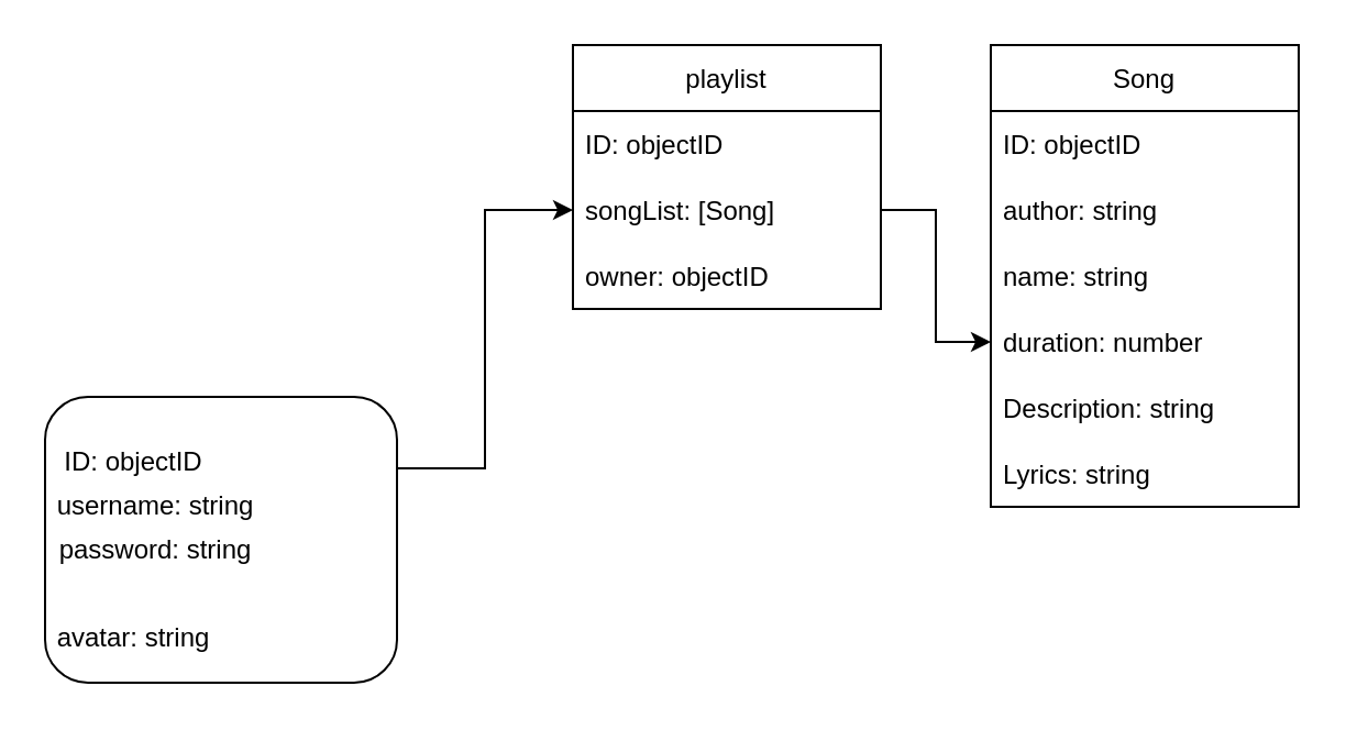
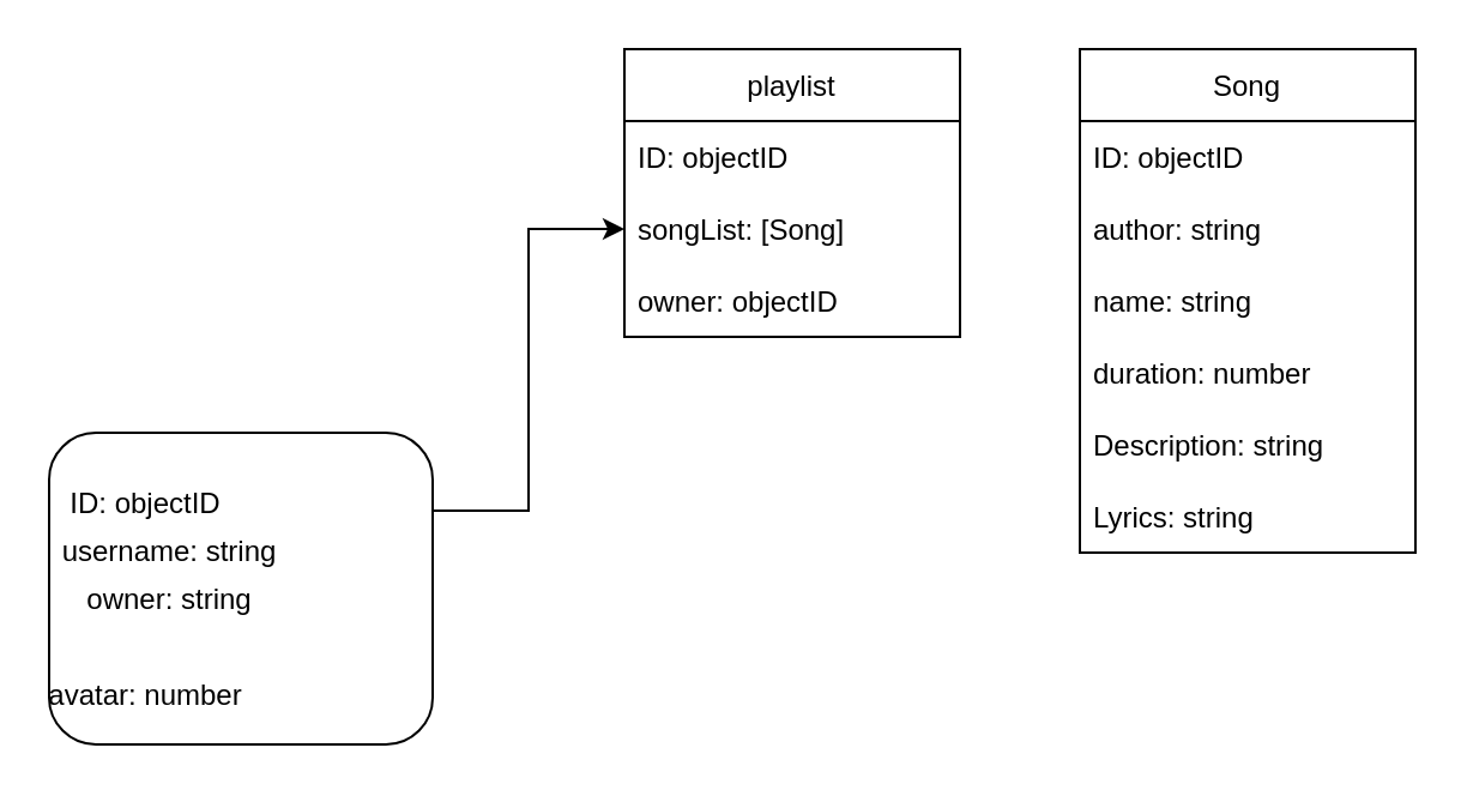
  <mxCell id="0" />
  <mxCell id="1" parent="0" />
  <mxCell id="2" style="edgeStyle=orthogonalEdgeStyle;rounded=0;orthogonalLoop=1;jettySize=auto;html=1;exitX=1;exitY=0.25;exitDx=0;exitDy=0;entryX=0;entryY=0.5;entryDx=0;entryDy=0;" edge="1" parent="1" source="3" target="10"><mxGeometry relative="1" as="geometry" /></mxCell>
  <mxCell id="3" value="" style="rounded=1;whiteSpace=wrap;html=1;" vertex="1" parent="1"><mxGeometry x="20" y="180" width="160" height="130" as="geometry" /></mxCell>
  <mxCell id="4" value="ID: objectID" style="text;html=1;align=center;verticalAlign=middle;resizable=0;points=[];autosize=1;strokeColor=none;fillColor=none;" vertex="1" parent="1"><mxGeometry x="20" y="200" width="80" height="20" as="geometry" /></mxCell>
  <mxCell id="5" value="username: string" style="text;html=1;align=center;verticalAlign=middle;resizable=0;points=[];autosize=1;strokeColor=none;fillColor=none;" vertex="1" parent="1"><mxGeometry x="20" y="220" width="100" height="20" as="geometry" /></mxCell>
- <mxCell id="6" value="password: string" style="text;html=1;align=center;verticalAlign=middle;resizable=0;points=[];autosize=1;strokeColor=none;fillColor=none;" vertex="1" parent="1"><mxGeometry x="20" y="240" width="100" height="20" as="geometry" /></mxCell>
- <mxCell id="7" value="avatar: string" style="text;html=1;align=center;verticalAlign=middle;resizable=0;points=[];autosize=1;strokeColor=none;fillColor=none;" vertex="1" parent="1"><mxGeometry x="20" y="280" width="80" height="20" as="geometry" /></mxCell>
+ <mxCell id="6" value="owner: string" style="text;html=1;align=center;verticalAlign=middle;resizable=0;points=[];autosize=1;strokeColor=none;fillColor=none;" vertex="1" parent="1"><mxGeometry x="20" y="240" width="100" height="20" as="geometry" /></mxCell>
+ <mxCell id="7" value="avatar: number" style="text;html=1;align=center;verticalAlign=middle;resizable=0;points=[];autosize=1;strokeColor=none;fillColor=none;" vertex="1" parent="1"><mxGeometry x="20" y="280" width="80" height="20" as="geometry" /></mxCell>
  <mxCell id="8" value="playlist" style="swimlane;fontStyle=0;childLayout=stackLayout;horizontal=1;startSize=30;horizontalStack=0;resizeParent=1;resizeParentMax=0;resizeLast=0;collapsible=1;marginBottom=0;" vertex="1" parent="1"><mxGeometry x="260" y="20" width="140" height="120" as="geometry" /></mxCell>
  <mxCell id="9" value="ID: objectID" style="text;strokeColor=none;fillColor=none;align=left;verticalAlign=middle;spacingLeft=4;spacingRight=4;overflow=hidden;points=[[0,0.5],[1,0.5]];portConstraint=eastwest;rotatable=0;" vertex="1" parent="8"><mxGeometry y="30" width="140" height="30" as="geometry" /></mxCell>
  <mxCell id="10" value="songList: [Song]" style="text;strokeColor=none;fillColor=none;align=left;verticalAlign=middle;spacingLeft=4;spacingRight=4;overflow=hidden;points=[[0,0.5],[1,0.5]];portConstraint=eastwest;rotatable=0;" vertex="1" parent="8"><mxGeometry y="60" width="140" height="30" as="geometry" /></mxCell>
  <mxCell id="11" value="owner: objectID" style="text;strokeColor=none;fillColor=none;align=left;verticalAlign=middle;spacingLeft=4;spacingRight=4;overflow=hidden;points=[[0,0.5],[1,0.5]];portConstraint=eastwest;rotatable=0;" vertex="1" parent="8"><mxGeometry y="90" width="140" height="30" as="geometry" /></mxCell>
  <mxCell id="12" value="Song" style="swimlane;fontStyle=0;childLayout=stackLayout;horizontal=1;startSize=30;horizontalStack=0;resizeParent=1;resizeParentMax=0;resizeLast=0;collapsible=1;marginBottom=0;" vertex="1" parent="1"><mxGeometry x="450" y="20" width="140" height="210" as="geometry"><mxRectangle x="414" y="260" width="60" height="30" as="alternateBounds" /></mxGeometry></mxCell>
  <mxCell id="13" value="ID: objectID" style="text;strokeColor=none;fillColor=none;align=left;verticalAlign=middle;spacingLeft=4;spacingRight=4;overflow=hidden;points=[[0,0.5],[1,0.5]];portConstraint=eastwest;rotatable=0;" vertex="1" parent="12"><mxGeometry y="30" width="140" height="30" as="geometry" /></mxCell>
  <mxCell id="14" value="author: string" style="text;strokeColor=none;fillColor=none;align=left;verticalAlign=middle;spacingLeft=4;spacingRight=4;overflow=hidden;points=[[0,0.5],[1,0.5]];portConstraint=eastwest;rotatable=0;" vertex="1" parent="12"><mxGeometry y="60" width="140" height="30" as="geometry" /></mxCell>
  <mxCell id="15" value="name: string" style="text;strokeColor=none;fillColor=none;align=left;verticalAlign=middle;spacingLeft=4;spacingRight=4;overflow=hidden;points=[[0,0.5],[1,0.5]];portConstraint=eastwest;rotatable=0;" vertex="1" parent="12"><mxGeometry y="90" width="140" height="30" as="geometry" /></mxCell>
  <mxCell id="16" value="duration: number" style="text;strokeColor=none;fillColor=none;align=left;verticalAlign=middle;spacingLeft=4;spacingRight=4;overflow=hidden;points=[[0,0.5],[1,0.5]];portConstraint=eastwest;rotatable=0;" vertex="1" parent="12"><mxGeometry y="120" width="140" height="30" as="geometry" /></mxCell>
  <mxCell id="17" value="Description: string" style="text;strokeColor=none;fillColor=none;align=left;verticalAlign=middle;spacingLeft=4;spacingRight=4;overflow=hidden;points=[[0,0.5],[1,0.5]];portConstraint=eastwest;rotatable=0;" vertex="1" parent="12"><mxGeometry y="150" width="140" height="30" as="geometry" /></mxCell>
  <mxCell id="18" value="Lyrics: string" style="text;strokeColor=none;fillColor=none;align=left;verticalAlign=middle;spacingLeft=4;spacingRight=4;overflow=hidden;points=[[0,0.5],[1,0.5]];portConstraint=eastwest;rotatable=0;" vertex="1" parent="12"><mxGeometry y="180" width="140" height="30" as="geometry" /></mxCell>
- <mxCell id="19" style="edgeStyle=orthogonalEdgeStyle;rounded=0;orthogonalLoop=1;jettySize=auto;html=1;exitX=1;exitY=0.5;exitDx=0;exitDy=0;entryX=0;entryY=0.5;entryDx=0;entryDy=0;" edge="1" parent="1" source="10" target="16"><mxGeometry relative="1" as="geometry" /></mxCell>
